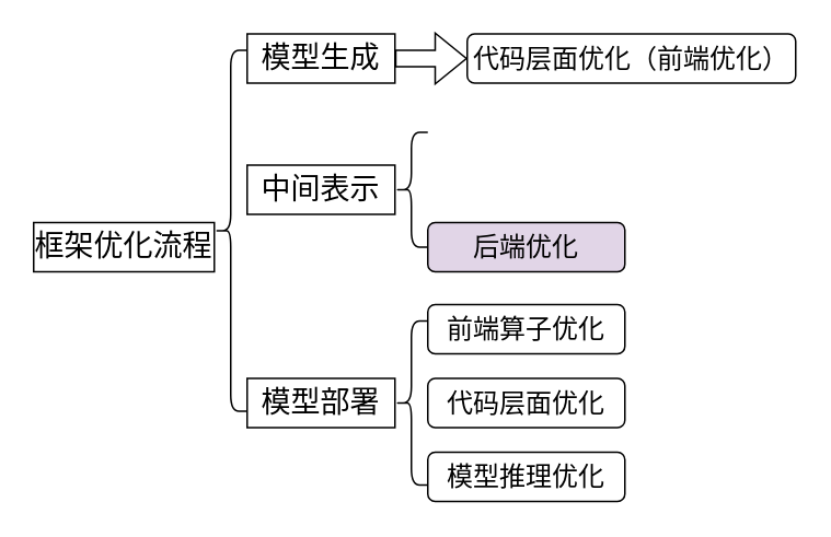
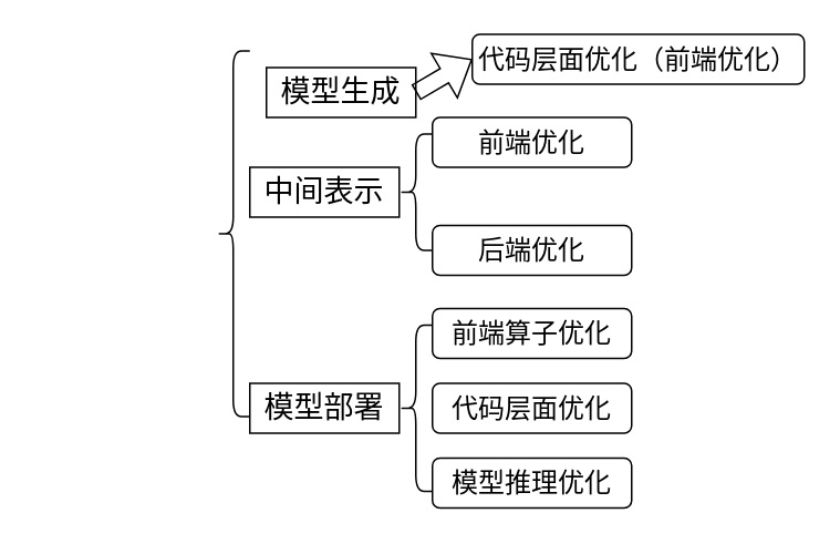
  <mxCell id="0" />
  <mxCell id="1" parent="0" />
- <mxCell id="2" value="&lt;span style=&quot;font-size: 18px;&quot;&gt;框架优化流程&lt;/span&gt;" style="rounded=0;whiteSpace=wrap;html=1;" vertex="1" parent="1"><mxGeometry x="20" y="135" width="110" height="30" as="geometry" /></mxCell>
  <mxCell id="3" value="" style="shape=curlyBracket;whiteSpace=wrap;html=1;rounded=1;labelPosition=left;verticalLabelPosition=middle;align=right;verticalAlign=middle;" vertex="1" parent="1"><mxGeometry x="130" y="30" width="20" height="220" as="geometry" /></mxCell>
- <mxCell id="4" value="&lt;span style=&quot;font-size: 18px;&quot;&gt;模型生成&lt;/span&gt;" style="rounded=0;whiteSpace=wrap;html=1;" vertex="1" parent="1"><mxGeometry x="150" y="20" width="90" height="30" as="geometry" /></mxCell>
+ <mxCell id="4" value="&lt;span style=&quot;font-size: 18px;&quot;&gt;模型生成&lt;/span&gt;" style="rounded=0;whiteSpace=wrap;html=1;" vertex="1" parent="1"><mxGeometry x="160" y="40" width="90" height="30" as="geometry" /></mxCell>
  <mxCell id="5" value="" style="shape=flexArrow;endArrow=classic;html=1;rounded=0;exitX=1;exitY=0.5;exitDx=0;exitDy=0;entryX=0;entryY=0.5;entryDx=0;entryDy=0;" edge="1" parent="1" source="4" target="6"><mxGeometry width="50" height="50" relative="1" as="geometry"><mxPoint x="260" y="30" as="sourcePoint" /><mxPoint x="310" y="-20" as="targetPoint" /></mxGeometry></mxCell>
  <mxCell id="6" value="&lt;font style=&quot;font-size: 16px;&quot;&gt;代码层面优化（前端优化）&lt;/font&gt;" style="rounded=1;whiteSpace=wrap;html=1;" vertex="1" parent="1"><mxGeometry x="284" y="20" width="200" height="30" as="geometry" /></mxCell>
  <mxCell id="7" value="&lt;span style=&quot;font-size: 18px;&quot;&gt;中间表示&lt;/span&gt;" style="rounded=0;whiteSpace=wrap;html=1;" vertex="1" parent="1"><mxGeometry x="150" y="100" width="90" height="30" as="geometry" /></mxCell>
+ <mxCell id="8" value="&lt;font style=&quot;font-size: 16px;&quot;&gt;前端优化&lt;/font&gt;" style="rounded=1;whiteSpace=wrap;html=1;" vertex="1" parent="1"><mxGeometry x="260" y="70" width="120" height="30" as="geometry" /></mxCell>
  <mxCell id="9" value="" style="shape=curlyBracket;whiteSpace=wrap;html=1;rounded=1;labelPosition=left;verticalLabelPosition=middle;align=right;verticalAlign=middle;" vertex="1" parent="1"><mxGeometry x="240" y="80" width="20" height="70" as="geometry" /></mxCell>
- <mxCell id="10" value="&lt;font style=&quot;font-size: 16px;&quot;&gt;后端优化&lt;/font&gt;" style="rounded=1;whiteSpace=wrap;html=1;fillColor=#e1d5e7;" vertex="1" parent="1"><mxGeometry x="260" y="135" width="120" height="30" as="geometry" /></mxCell>
+ <mxCell id="10" value="&lt;font style=&quot;font-size: 16px;&quot;&gt;后端优化&lt;/font&gt;" style="rounded=1;whiteSpace=wrap;html=1;" vertex="1" parent="1"><mxGeometry x="260" y="135" width="120" height="30" as="geometry" /></mxCell>
  <mxCell id="11" value="&lt;span style=&quot;font-size: 18px;&quot;&gt;模型部署&lt;/span&gt;" style="rounded=0;whiteSpace=wrap;html=1;" vertex="1" parent="1"><mxGeometry x="150" y="230" width="90" height="30" as="geometry" /></mxCell>
  <mxCell id="12" value="&lt;font style=&quot;font-size: 16px;&quot;&gt;前端算子优化&lt;/font&gt;" style="rounded=1;whiteSpace=wrap;html=1;" vertex="1" parent="1"><mxGeometry x="260" y="185" width="120" height="30" as="geometry" /></mxCell>
  <mxCell id="13" value="" style="shape=curlyBracket;whiteSpace=wrap;html=1;rounded=1;labelPosition=left;verticalLabelPosition=middle;align=right;verticalAlign=middle;" vertex="1" parent="1"><mxGeometry x="240" y="195" width="20" height="100" as="geometry" /></mxCell>
  <mxCell id="14" value="&lt;font style=&quot;font-size: 16px;&quot;&gt;模型推理优化&lt;/font&gt;" style="rounded=1;whiteSpace=wrap;html=1;" vertex="1" parent="1"><mxGeometry x="260" y="275" width="120" height="30" as="geometry" /></mxCell>
  <mxCell id="15" value="&lt;font style=&quot;font-size: 16px;&quot;&gt;代码层面优化&lt;/font&gt;" style="rounded=1;whiteSpace=wrap;html=1;" vertex="1" parent="1"><mxGeometry x="260" y="230" width="120" height="30" as="geometry" /></mxCell>
